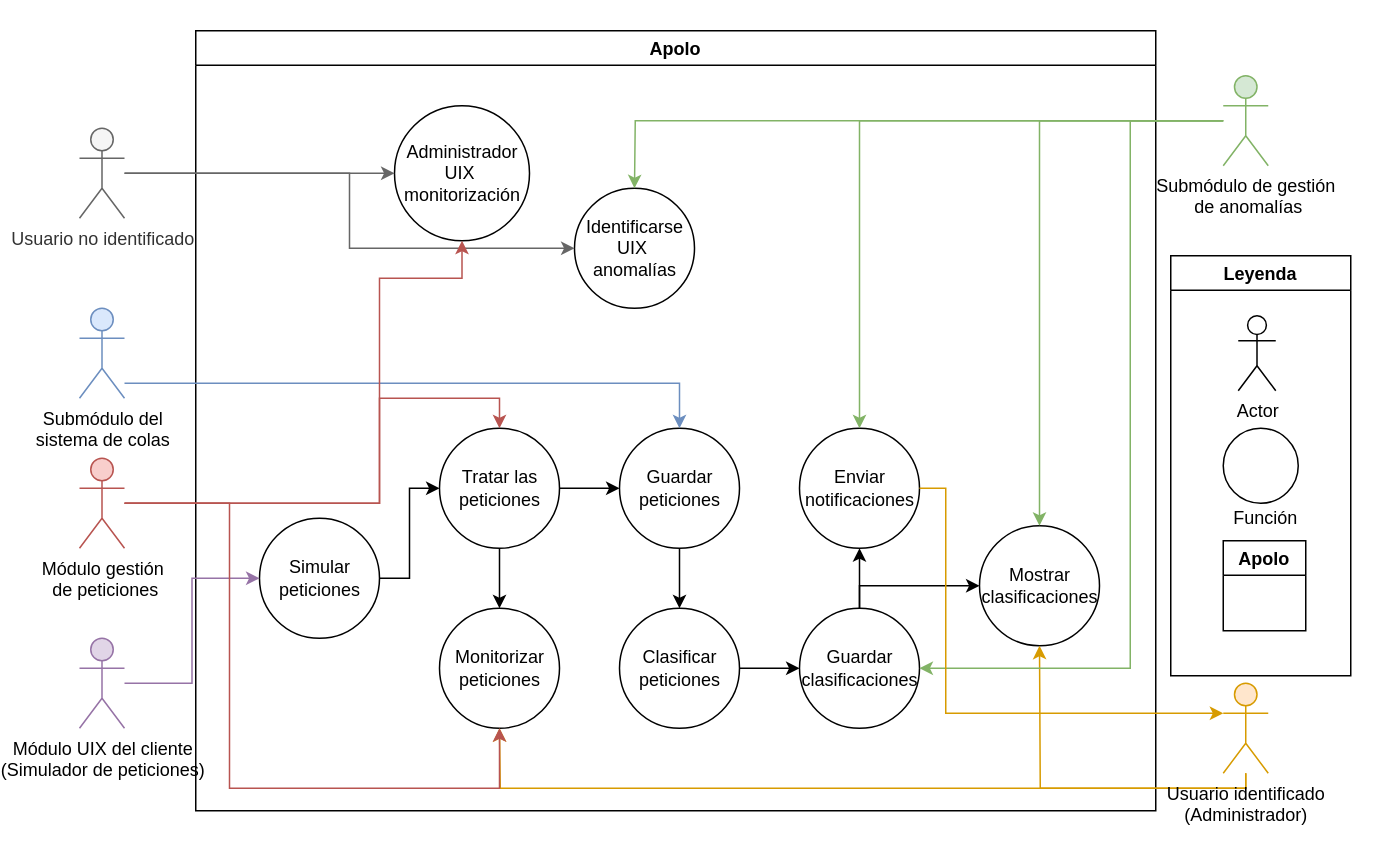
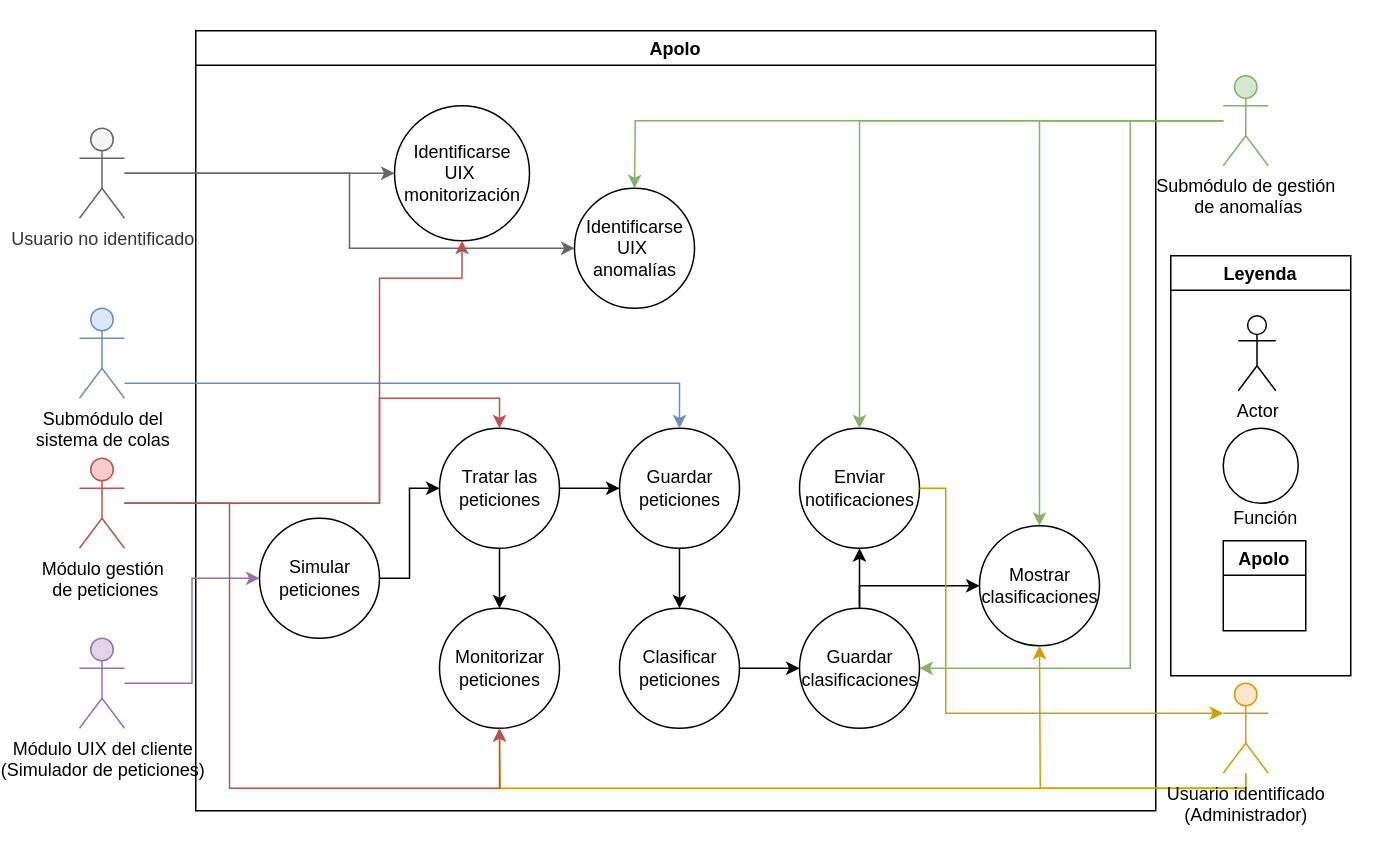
  <mxCell id="0" />
  <mxCell id="1" parent="0" />
  <mxCell id="2" value="Apolo" style="swimlane;startSize=23;" parent="1" vertex="1"><mxGeometry x="98" y="20" width="640" height="520" as="geometry" /></mxCell>
- <mxCell id="3" value="Administrador UIX&amp;nbsp; monitorización" style="ellipse;whiteSpace=wrap;html=1;aspect=fixed;" parent="2" vertex="1"><mxGeometry x="132.5" y="50" width="90" height="90" as="geometry" /></mxCell>
+ <mxCell id="3" value="Identificarse UIX&amp;nbsp; monitorización" style="ellipse;whiteSpace=wrap;html=1;aspect=fixed;" parent="2" vertex="1"><mxGeometry x="132.5" y="50" width="90" height="90" as="geometry" /></mxCell>
  <mxCell id="4" value="Identificarse UIX&amp;nbsp; anomalías" style="ellipse;whiteSpace=wrap;html=1;aspect=fixed;" parent="2" vertex="1"><mxGeometry x="252.5" y="105" width="80" height="80" as="geometry" /></mxCell>
  <mxCell id="5" style="edgeStyle=orthogonalEdgeStyle;rounded=0;orthogonalLoop=1;jettySize=auto;html=1;entryX=0;entryY=0.5;entryDx=0;entryDy=0;" parent="2" source="6" target="14" edge="1"><mxGeometry relative="1" as="geometry" /></mxCell>
  <mxCell id="6" value="Simular peticiones" style="ellipse;whiteSpace=wrap;html=1;aspect=fixed;" parent="2" vertex="1"><mxGeometry x="42.5" y="325" width="80" height="80" as="geometry" /></mxCell>
  <mxCell id="7" value="Monitorizar peticiones" style="ellipse;whiteSpace=wrap;html=1;aspect=fixed;" parent="2" vertex="1"><mxGeometry x="162.5" y="385" width="80" height="80" as="geometry" /></mxCell>
  <mxCell id="8" style="edgeStyle=orthogonalEdgeStyle;rounded=0;orthogonalLoop=1;jettySize=auto;html=1;" parent="2" source="9" target="11" edge="1"><mxGeometry relative="1" as="geometry" /></mxCell>
  <mxCell id="9" value="Guardar peticiones" style="ellipse;whiteSpace=wrap;html=1;aspect=fixed;" parent="2" vertex="1"><mxGeometry x="282.5" y="265" width="80" height="80" as="geometry" /></mxCell>
  <mxCell id="10" style="edgeStyle=orthogonalEdgeStyle;rounded=0;orthogonalLoop=1;jettySize=auto;html=1;" parent="2" source="11" target="18" edge="1"><mxGeometry relative="1" as="geometry" /></mxCell>
  <mxCell id="11" value="Clasificar peticiones" style="ellipse;whiteSpace=wrap;html=1;aspect=fixed;" parent="2" vertex="1"><mxGeometry x="282.5" y="385" width="80" height="80" as="geometry" /></mxCell>
  <mxCell id="12" style="edgeStyle=orthogonalEdgeStyle;rounded=0;orthogonalLoop=1;jettySize=auto;html=1;" parent="2" source="14" target="7" edge="1"><mxGeometry relative="1" as="geometry" /></mxCell>
  <mxCell id="13" style="edgeStyle=orthogonalEdgeStyle;rounded=0;orthogonalLoop=1;jettySize=auto;html=1;" parent="2" source="14" target="9" edge="1"><mxGeometry relative="1" as="geometry" /></mxCell>
  <mxCell id="14" value="Tratar las peticiones" style="ellipse;whiteSpace=wrap;html=1;aspect=fixed;" parent="2" vertex="1"><mxGeometry x="162.5" y="265" width="80" height="80" as="geometry" /></mxCell>
  <mxCell id="15" value="Enviar notificaciones" style="ellipse;whiteSpace=wrap;html=1;aspect=fixed;" parent="2" vertex="1"><mxGeometry x="402.5" y="265" width="80" height="80" as="geometry" /></mxCell>
  <mxCell id="16" style="edgeStyle=orthogonalEdgeStyle;rounded=0;orthogonalLoop=1;jettySize=auto;html=1;" parent="2" source="18" target="15" edge="1"><mxGeometry relative="1" as="geometry" /></mxCell>
  <mxCell id="17" style="edgeStyle=orthogonalEdgeStyle;rounded=0;orthogonalLoop=1;jettySize=auto;html=1;" parent="2" source="18" target="19" edge="1"><mxGeometry relative="1" as="geometry"><Array as="points"><mxPoint x="442.5" y="370" /></Array></mxGeometry></mxCell>
  <mxCell id="18" value="Guardar clasificaciones" style="ellipse;whiteSpace=wrap;html=1;aspect=fixed;" parent="2" vertex="1"><mxGeometry x="402.5" y="385" width="80" height="80" as="geometry" /></mxCell>
  <mxCell id="19" value="Mostrar clasificaciones" style="ellipse;whiteSpace=wrap;html=1;aspect=fixed;" parent="2" vertex="1"><mxGeometry x="522.5" y="330" width="80" height="80" as="geometry" /></mxCell>
  <mxCell id="20" style="edgeStyle=orthogonalEdgeStyle;rounded=0;orthogonalLoop=1;jettySize=auto;html=1;entryX=0;entryY=0.5;entryDx=0;entryDy=0;fillColor=#f5f5f5;strokeColor=#666666;" parent="1" source="22" target="3" edge="1"><mxGeometry relative="1" as="geometry" /></mxCell>
  <mxCell id="21" style="edgeStyle=orthogonalEdgeStyle;rounded=0;orthogonalLoop=1;jettySize=auto;html=1;fillColor=#f5f5f5;strokeColor=#666666;" parent="1" source="22" target="4" edge="1"><mxGeometry relative="1" as="geometry" /></mxCell>
  <mxCell id="22" value="Usuario no identificado&lt;br&gt;" style="shape=umlActor;verticalLabelPosition=bottom;verticalAlign=top;html=1;outlineConnect=0;fillColor=#f5f5f5;fontColor=#333333;strokeColor=#666666;" parent="1" vertex="1"><mxGeometry x="20.5" y="85" width="30" height="60" as="geometry" /></mxCell>
  <mxCell id="23" style="edgeStyle=orthogonalEdgeStyle;rounded=0;orthogonalLoop=1;jettySize=auto;html=1;fillColor=#ffe6cc;strokeColor=#d79b00;" parent="1" source="25" target="19" edge="1"><mxGeometry relative="1" as="geometry"><Array as="points"><mxPoint x="798" y="525" /><mxPoint x="661" y="525" /></Array></mxGeometry></mxCell>
  <mxCell id="24" style="edgeStyle=orthogonalEdgeStyle;rounded=0;orthogonalLoop=1;jettySize=auto;html=1;fillColor=#ffe6cc;strokeColor=#d79b00;" parent="1" source="25" target="7" edge="1"><mxGeometry relative="1" as="geometry"><Array as="points"><mxPoint x="798" y="525" /><mxPoint x="301" y="525" /></Array></mxGeometry></mxCell>
  <mxCell id="25" value="Usuario identificado&lt;br&gt;(Administrador)&lt;br&gt;" style="shape=umlActor;verticalLabelPosition=bottom;verticalAlign=top;html=1;outlineConnect=0;fillColor=#ffe6cc;strokeColor=#d79b00;" parent="1" vertex="1"><mxGeometry x="783" y="455" width="30" height="60" as="geometry" /></mxCell>
  <mxCell id="26" style="edgeStyle=orthogonalEdgeStyle;rounded=0;orthogonalLoop=1;jettySize=auto;html=1;entryX=0.5;entryY=0;entryDx=0;entryDy=0;fillColor=#dae8fc;strokeColor=#6c8ebf;" parent="1" source="27" target="9" edge="1"><mxGeometry relative="1" as="geometry"><Array as="points"><mxPoint x="420.5" y="255" /></Array></mxGeometry></mxCell>
  <mxCell id="27" value="Submódulo del &lt;br&gt;sistema de colas" style="shape=umlActor;verticalLabelPosition=bottom;verticalAlign=top;html=1;outlineConnect=0;fillColor=#dae8fc;strokeColor=#6c8ebf;" parent="1" vertex="1"><mxGeometry x="20.5" y="205" width="30" height="60" as="geometry" /></mxCell>
  <mxCell id="28" style="edgeStyle=orthogonalEdgeStyle;rounded=0;orthogonalLoop=1;jettySize=auto;html=1;fillColor=#e1d5e7;strokeColor=#9673a6;" parent="1" source="29" target="6" edge="1"><mxGeometry relative="1" as="geometry" /></mxCell>
  <mxCell id="29" value="Módulo UIX del cliente&lt;br&gt;(Simulador de peticiones)" style="shape=umlActor;verticalLabelPosition=bottom;verticalAlign=top;html=1;outlineConnect=0;fillColor=#e1d5e7;strokeColor=#9673a6;" parent="1" vertex="1"><mxGeometry x="20.5" y="425" width="30" height="60" as="geometry" /></mxCell>
  <mxCell id="30" style="edgeStyle=orthogonalEdgeStyle;rounded=0;orthogonalLoop=1;jettySize=auto;html=1;entryX=0.5;entryY=0;entryDx=0;entryDy=0;fillColor=#f8cecc;strokeColor=#b85450;" parent="1" source="33" target="14" edge="1"><mxGeometry relative="1" as="geometry"><Array as="points"><mxPoint x="220.5" y="335" /><mxPoint x="220.5" y="265" /><mxPoint x="300.5" y="265" /></Array></mxGeometry></mxCell>
  <mxCell id="31" style="edgeStyle=orthogonalEdgeStyle;rounded=0;orthogonalLoop=1;jettySize=auto;html=1;entryX=0.5;entryY=1;entryDx=0;entryDy=0;fillColor=#f8cecc;strokeColor=#b85450;" parent="1" source="33" target="3" edge="1"><mxGeometry relative="1" as="geometry"><Array as="points"><mxPoint x="220.5" y="335" /><mxPoint x="220.5" y="185" /><mxPoint x="275.5" y="185" /></Array></mxGeometry></mxCell>
  <mxCell id="32" style="edgeStyle=orthogonalEdgeStyle;rounded=0;orthogonalLoop=1;jettySize=auto;html=1;entryX=0.5;entryY=1;entryDx=0;entryDy=0;fillColor=#f8cecc;strokeColor=#b85450;" parent="1" source="33" target="7" edge="1"><mxGeometry relative="1" as="geometry"><Array as="points"><mxPoint x="120.5" y="335" /><mxPoint x="120.5" y="525" /><mxPoint x="300.5" y="525" /></Array></mxGeometry></mxCell>
  <mxCell id="33" value="Módulo gestión&lt;br&gt;&amp;nbsp;de peticiones" style="shape=umlActor;verticalLabelPosition=bottom;verticalAlign=top;html=1;outlineConnect=0;fillColor=#f8cecc;strokeColor=#b85450;" parent="1" vertex="1"><mxGeometry x="20.5" y="305" width="30" height="60" as="geometry" /></mxCell>
  <mxCell id="34" style="edgeStyle=orthogonalEdgeStyle;rounded=0;orthogonalLoop=1;jettySize=auto;html=1;fillColor=#d5e8d4;strokeColor=#82b366;" parent="1" source="38" target="4" edge="1"><mxGeometry relative="1" as="geometry"><Array as="points"><mxPoint x="391" y="80" /></Array></mxGeometry></mxCell>
  <mxCell id="35" style="edgeStyle=orthogonalEdgeStyle;rounded=0;orthogonalLoop=1;jettySize=auto;html=1;fillColor=#d5e8d4;strokeColor=#82b366;" parent="1" source="38" target="19" edge="1"><mxGeometry relative="1" as="geometry" /></mxCell>
  <mxCell id="36" style="edgeStyle=orthogonalEdgeStyle;rounded=0;orthogonalLoop=1;jettySize=auto;html=1;fillColor=#d5e8d4;strokeColor=#82b366;" parent="1" source="38" target="15" edge="1"><mxGeometry relative="1" as="geometry" /></mxCell>
  <mxCell id="37" style="edgeStyle=orthogonalEdgeStyle;rounded=0;orthogonalLoop=1;jettySize=auto;html=1;entryX=1;entryY=0.5;entryDx=0;entryDy=0;fillColor=#d5e8d4;strokeColor=#82b366;" parent="1" source="38" target="18" edge="1"><mxGeometry relative="1" as="geometry"><Array as="points"><mxPoint x="721" y="80" /><mxPoint x="721" y="445" /></Array></mxGeometry></mxCell>
  <mxCell id="38" value="Submódulo de gestión&lt;br&gt;&amp;nbsp;de anomalías" style="shape=umlActor;verticalLabelPosition=bottom;verticalAlign=top;html=1;outlineConnect=0;fillColor=#d5e8d4;strokeColor=#82b366;" parent="1" vertex="1"><mxGeometry x="783" y="50" width="30" height="60" as="geometry" /></mxCell>
  <mxCell id="39" value="Leyenda" style="swimlane;" parent="1" vertex="1"><mxGeometry x="748" y="170" width="120" height="280" as="geometry" /></mxCell>
  <mxCell id="40" value="" style="ellipse;whiteSpace=wrap;html=1;aspect=fixed;" parent="39" vertex="1"><mxGeometry x="35" y="115" width="50" height="50" as="geometry" /></mxCell>
  <mxCell id="41" value="Función" style="text;html=1;align=center;verticalAlign=middle;resizable=0;points=[];autosize=1;strokeColor=none;fillColor=none;" parent="39" vertex="1"><mxGeometry x="27.5" y="160" width="70" height="30" as="geometry" /></mxCell>
  <mxCell id="42" value="Apolo" style="swimlane;startSize=23;" parent="39" vertex="1"><mxGeometry x="35" y="190" width="55" height="60" as="geometry" /></mxCell>
  <mxCell id="43" value="Actor" style="shape=umlActor;verticalLabelPosition=bottom;verticalAlign=top;html=1;outlineConnect=0;" parent="39" vertex="1"><mxGeometry x="45" y="40" width="25" height="50" as="geometry" /></mxCell>
  <mxCell id="44" style="edgeStyle=orthogonalEdgeStyle;rounded=0;orthogonalLoop=1;jettySize=auto;html=1;entryX=0;entryY=0.333;entryDx=0;entryDy=0;entryPerimeter=0;fillColor=#ffe6cc;strokeColor=#d79b00;" edge="1" parent="1" source="15" target="25"><mxGeometry relative="1" as="geometry"><Array as="points"><mxPoint x="598" y="325" /><mxPoint x="598" y="475" /></Array></mxGeometry></mxCell>
